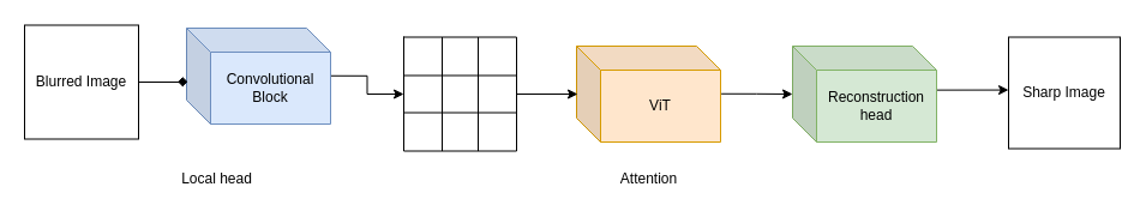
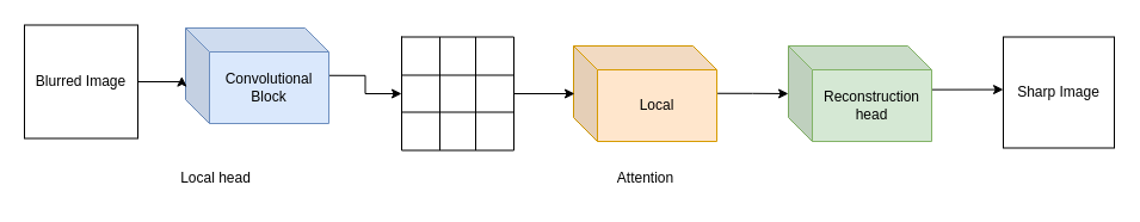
  <mxCell id="0" />
  <mxCell id="1" parent="0" />
  <mxCell id="2" style="edgeStyle=orthogonalEdgeStyle;rounded=0;orthogonalLoop=1;jettySize=auto;html=1;exitX=0.988;exitY=0.497;exitDx=0;exitDy=0;exitPerimeter=0;entryX=0;entryY=0.5;entryDx=0;entryDy=0;" edge="1" parent="1" source="3" target="15"><mxGeometry relative="1" as="geometry"><mxPoint x="330" y="88" as="targetPoint" /></mxGeometry></mxCell>
  <mxCell id="3" value="Convolutional Block" style="shape=cube;whiteSpace=wrap;html=1;boundedLbl=1;backgroundOutline=1;darkOpacity=0.05;darkOpacity2=0.1;fillColor=#dae8fc;strokeColor=#6c8ebf;" vertex="1" parent="1"><mxGeometry x="155" y="23" width="120" height="80" as="geometry" /></mxCell>
- <mxCell id="4" value="ViT" style="shape=cube;whiteSpace=wrap;html=1;boundedLbl=1;backgroundOutline=1;darkOpacity=0.05;darkOpacity2=0.1;fillColor=#ffe6cc;strokeColor=#d79b00;" vertex="1" parent="1"><mxGeometry x="480" y="38" width="120" height="80" as="geometry" /></mxCell>
+ <mxCell id="4" value="Local" style="shape=cube;whiteSpace=wrap;html=1;boundedLbl=1;backgroundOutline=1;darkOpacity=0.05;darkOpacity2=0.1;fillColor=#ffe6cc;strokeColor=#d79b00;" vertex="1" parent="1"><mxGeometry x="480" y="38" width="120" height="80" as="geometry" /></mxCell>
  <mxCell id="5" value="Blurred Image" style="whiteSpace=wrap;html=1;aspect=fixed;" vertex="1" parent="1"><mxGeometry x="20" y="20.5" width="95" height="95" as="geometry" /></mxCell>
  <mxCell id="6" style="edgeStyle=orthogonalEdgeStyle;rounded=0;orthogonalLoop=1;jettySize=auto;html=1;exitX=0.991;exitY=0.458;exitDx=0;exitDy=0;exitPerimeter=0;entryX=0;entryY=0.474;entryDx=0;entryDy=0;entryPerimeter=0;" edge="1" parent="1" source="7" target="8"><mxGeometry relative="1" as="geometry"><mxPoint x="850" y="75" as="targetPoint" /></mxGeometry></mxCell>
  <mxCell id="7" value="Reconstruction head" style="shape=cube;whiteSpace=wrap;html=1;boundedLbl=1;backgroundOutline=1;darkOpacity=0.05;darkOpacity2=0.1;fillColor=#d5e8d4;strokeColor=#82b366;" vertex="1" parent="1"><mxGeometry x="660" y="38" width="120" height="80" as="geometry" /></mxCell>
  <mxCell id="8" value="Sharp Image" style="whiteSpace=wrap;html=1;aspect=fixed;" vertex="1" parent="1"><mxGeometry x="840" y="30.5" width="93" height="93" as="geometry" /></mxCell>
  <mxCell id="9" value="Attention" style="text;html=1;align=center;verticalAlign=middle;resizable=0;points=[];autosize=1;strokeColor=none;fillColor=none;" vertex="1" parent="1"><mxGeometry x="507.5" y="136" width="65" height="26" as="geometry" /></mxCell>
  <mxCell id="10" value="" style="shape=table;startSize=0;container=1;collapsible=0;childLayout=tableLayout;fontSize=16;" vertex="1" parent="1"><mxGeometry x="336" y="30.5" width="94" height="95" as="geometry" /></mxCell>
  <mxCell id="11" value="" style="shape=tableRow;horizontal=0;startSize=0;swimlaneHead=0;swimlaneBody=0;strokeColor=inherit;top=0;left=0;bottom=0;right=0;collapsible=0;dropTarget=0;fillColor=none;points=[[0,0.5],[1,0.5]];portConstraint=eastwest;fontSize=16;" vertex="1" parent="10"><mxGeometry width="94" height="32" as="geometry" /></mxCell>
  <mxCell id="12" value="" style="shape=partialRectangle;html=1;whiteSpace=wrap;connectable=0;strokeColor=inherit;overflow=hidden;fillColor=none;top=0;left=0;bottom=0;right=0;pointerEvents=1;fontSize=16;" vertex="1" parent="11"><mxGeometry width="32" height="32" as="geometry"><mxRectangle width="32" height="32" as="alternateBounds" /></mxGeometry></mxCell>
  <mxCell id="13" value="" style="shape=partialRectangle;html=1;whiteSpace=wrap;connectable=0;strokeColor=inherit;overflow=hidden;fillColor=none;top=0;left=0;bottom=0;right=0;pointerEvents=1;fontSize=16;" vertex="1" parent="11"><mxGeometry x="32" width="30" height="32" as="geometry"><mxRectangle width="30" height="32" as="alternateBounds" /></mxGeometry></mxCell>
  <mxCell id="14" value="" style="shape=partialRectangle;html=1;whiteSpace=wrap;connectable=0;strokeColor=inherit;overflow=hidden;fillColor=none;top=0;left=0;bottom=0;right=0;pointerEvents=1;fontSize=16;" vertex="1" parent="11"><mxGeometry x="62" width="32" height="32" as="geometry"><mxRectangle width="32" height="32" as="alternateBounds" /></mxGeometry></mxCell>
  <mxCell id="15" value="" style="shape=tableRow;horizontal=0;startSize=0;swimlaneHead=0;swimlaneBody=0;strokeColor=inherit;top=0;left=0;bottom=0;right=0;collapsible=0;dropTarget=0;fillColor=none;points=[[0,0.5],[1,0.5]];portConstraint=eastwest;fontSize=16;" vertex="1" parent="10"><mxGeometry y="32" width="94" height="31" as="geometry" /></mxCell>
  <mxCell id="16" value="" style="shape=partialRectangle;html=1;whiteSpace=wrap;connectable=0;strokeColor=inherit;overflow=hidden;fillColor=none;top=0;left=0;bottom=0;right=0;pointerEvents=1;fontSize=16;" vertex="1" parent="15"><mxGeometry width="32" height="31" as="geometry"><mxRectangle width="32" height="31" as="alternateBounds" /></mxGeometry></mxCell>
  <mxCell id="17" value="" style="shape=partialRectangle;html=1;whiteSpace=wrap;connectable=0;strokeColor=inherit;overflow=hidden;fillColor=none;top=0;left=0;bottom=0;right=0;pointerEvents=1;fontSize=16;" vertex="1" parent="15"><mxGeometry x="32" width="30" height="31" as="geometry"><mxRectangle width="30" height="31" as="alternateBounds" /></mxGeometry></mxCell>
  <mxCell id="18" value="" style="shape=partialRectangle;html=1;whiteSpace=wrap;connectable=0;strokeColor=inherit;overflow=hidden;fillColor=none;top=0;left=0;bottom=0;right=0;pointerEvents=1;fontSize=16;" vertex="1" parent="15"><mxGeometry x="62" width="32" height="31" as="geometry"><mxRectangle width="32" height="31" as="alternateBounds" /></mxGeometry></mxCell>
  <mxCell id="19" value="" style="shape=tableRow;horizontal=0;startSize=0;swimlaneHead=0;swimlaneBody=0;strokeColor=inherit;top=0;left=0;bottom=0;right=0;collapsible=0;dropTarget=0;fillColor=none;points=[[0,0.5],[1,0.5]];portConstraint=eastwest;fontSize=16;" vertex="1" parent="10"><mxGeometry y="63" width="94" height="32" as="geometry" /></mxCell>
  <mxCell id="20" value="" style="shape=partialRectangle;html=1;whiteSpace=wrap;connectable=0;strokeColor=inherit;overflow=hidden;fillColor=none;top=0;left=0;bottom=0;right=0;pointerEvents=1;fontSize=16;" vertex="1" parent="19"><mxGeometry width="32" height="32" as="geometry"><mxRectangle width="32" height="32" as="alternateBounds" /></mxGeometry></mxCell>
  <mxCell id="21" value="" style="shape=partialRectangle;html=1;whiteSpace=wrap;connectable=0;strokeColor=inherit;overflow=hidden;fillColor=none;top=0;left=0;bottom=0;right=0;pointerEvents=1;fontSize=16;" vertex="1" parent="19"><mxGeometry x="32" width="30" height="32" as="geometry"><mxRectangle width="30" height="32" as="alternateBounds" /></mxGeometry></mxCell>
  <mxCell id="22" value="" style="shape=partialRectangle;html=1;whiteSpace=wrap;connectable=0;strokeColor=inherit;overflow=hidden;fillColor=none;top=0;left=0;bottom=0;right=0;pointerEvents=1;fontSize=16;" vertex="1" parent="19"><mxGeometry x="62" width="32" height="32" as="geometry"><mxRectangle width="32" height="32" as="alternateBounds" /></mxGeometry></mxCell>
  <mxCell id="23" style="edgeStyle=orthogonalEdgeStyle;rounded=0;orthogonalLoop=1;jettySize=auto;html=1;exitX=1;exitY=0.5;exitDx=0;exitDy=0;entryX=0.008;entryY=0.5;entryDx=0;entryDy=0;entryPerimeter=0;" edge="1" parent="1" source="15" target="4"><mxGeometry relative="1" as="geometry" /></mxCell>
- <mxCell id="24" style="edgeStyle=orthogonalEdgeStyle;rounded=0;orthogonalLoop=1;jettySize=auto;html=1;exitX=1;exitY=0.5;exitDx=0;exitDy=0;entryX=-0.027;entryY=0.507;entryDx=0;entryDy=0;entryPerimeter=0;endArrow=diamond;" edge="1" parent="1" source="5" target="3"><mxGeometry relative="1" as="geometry" /></mxCell>
+ <mxCell id="24" style="edgeStyle=orthogonalEdgeStyle;rounded=0;orthogonalLoop=1;jettySize=auto;html=1;exitX=1;exitY=0.5;exitDx=0;exitDy=0;entryX=-0.027;entryY=0.507;entryDx=0;entryDy=0;entryPerimeter=0;" edge="1" parent="1" source="5" target="3"><mxGeometry relative="1" as="geometry" /></mxCell>
  <mxCell id="25" style="edgeStyle=orthogonalEdgeStyle;rounded=0;orthogonalLoop=1;jettySize=auto;html=1;exitX=1.005;exitY=0.497;exitDx=0;exitDy=0;exitPerimeter=0;" edge="1" parent="1" source="4"><mxGeometry relative="1" as="geometry"><mxPoint x="660" y="78" as="targetPoint" /></mxGeometry></mxCell>
  <mxCell id="26" value="Local head" style="text;html=1;align=center;verticalAlign=middle;resizable=0;points=[];autosize=1;strokeColor=none;fillColor=none;" vertex="1" parent="1"><mxGeometry x="130" y="134" width="100" height="30" as="geometry" /></mxCell>
